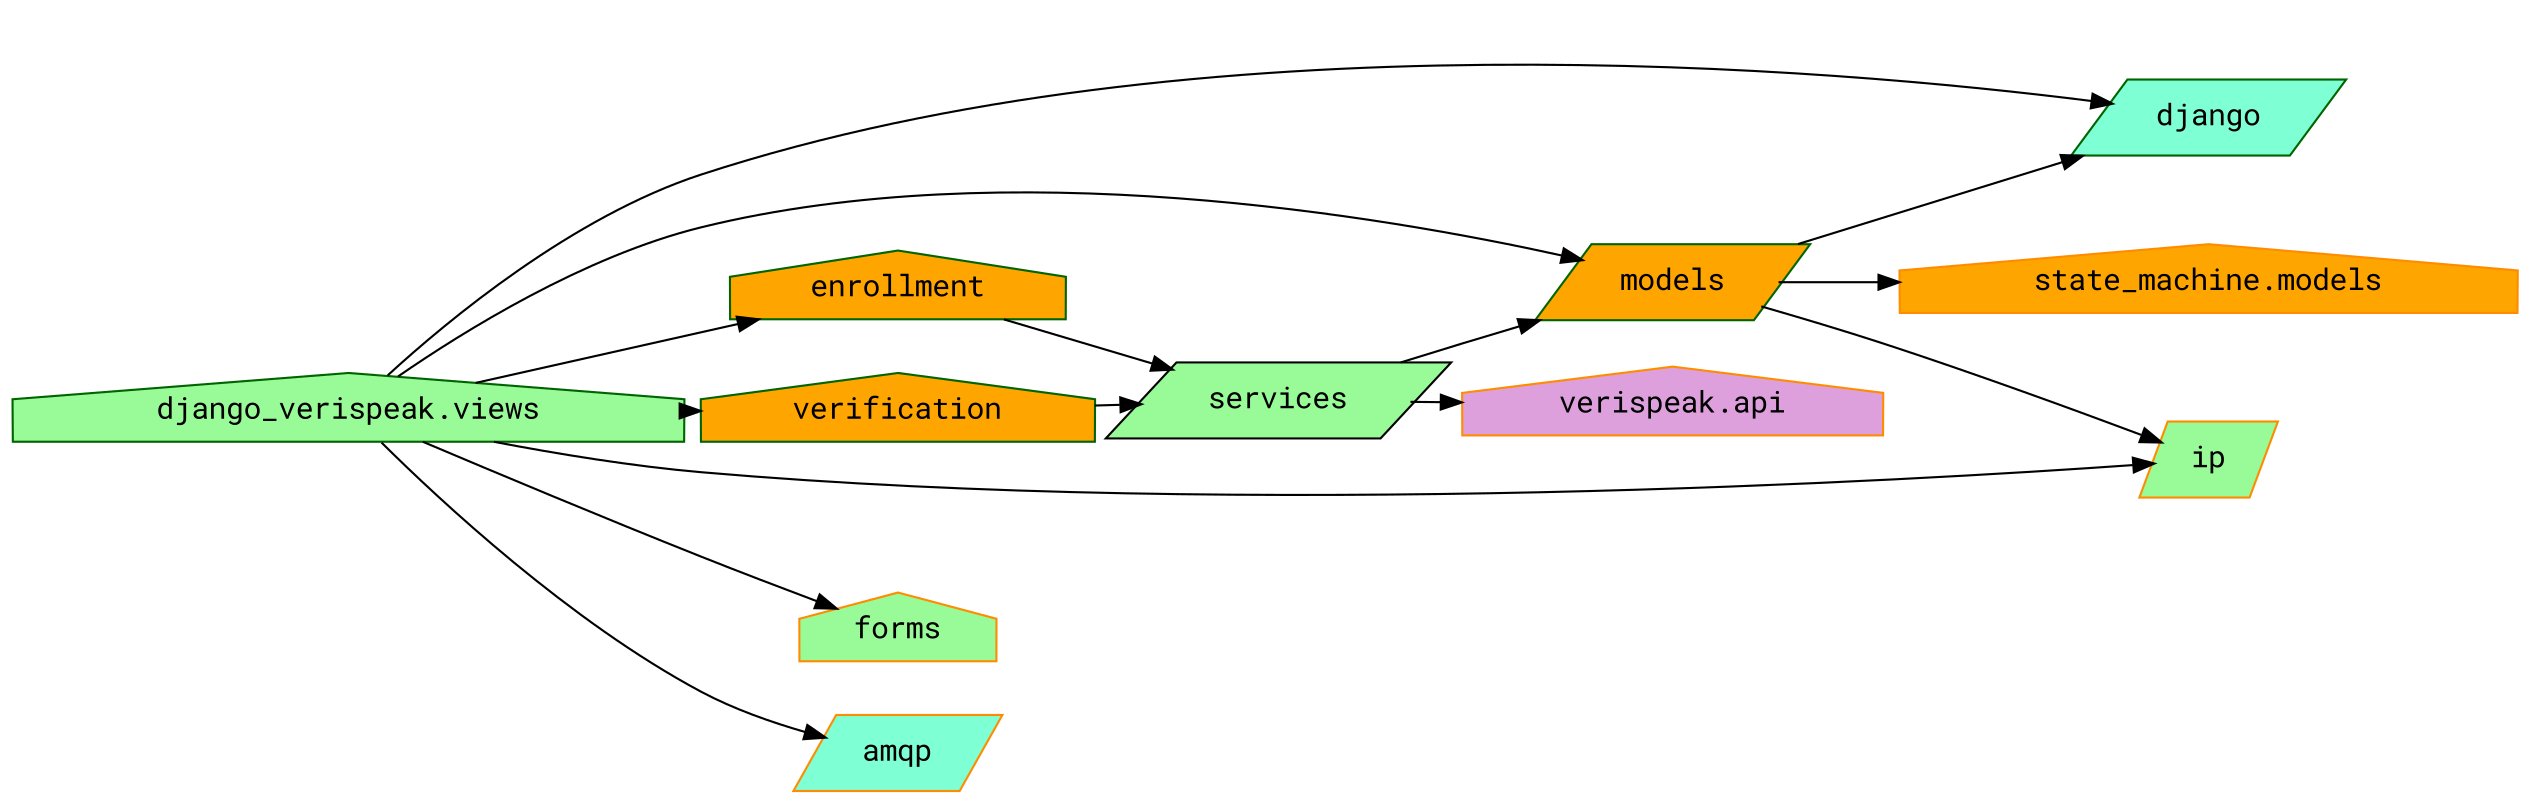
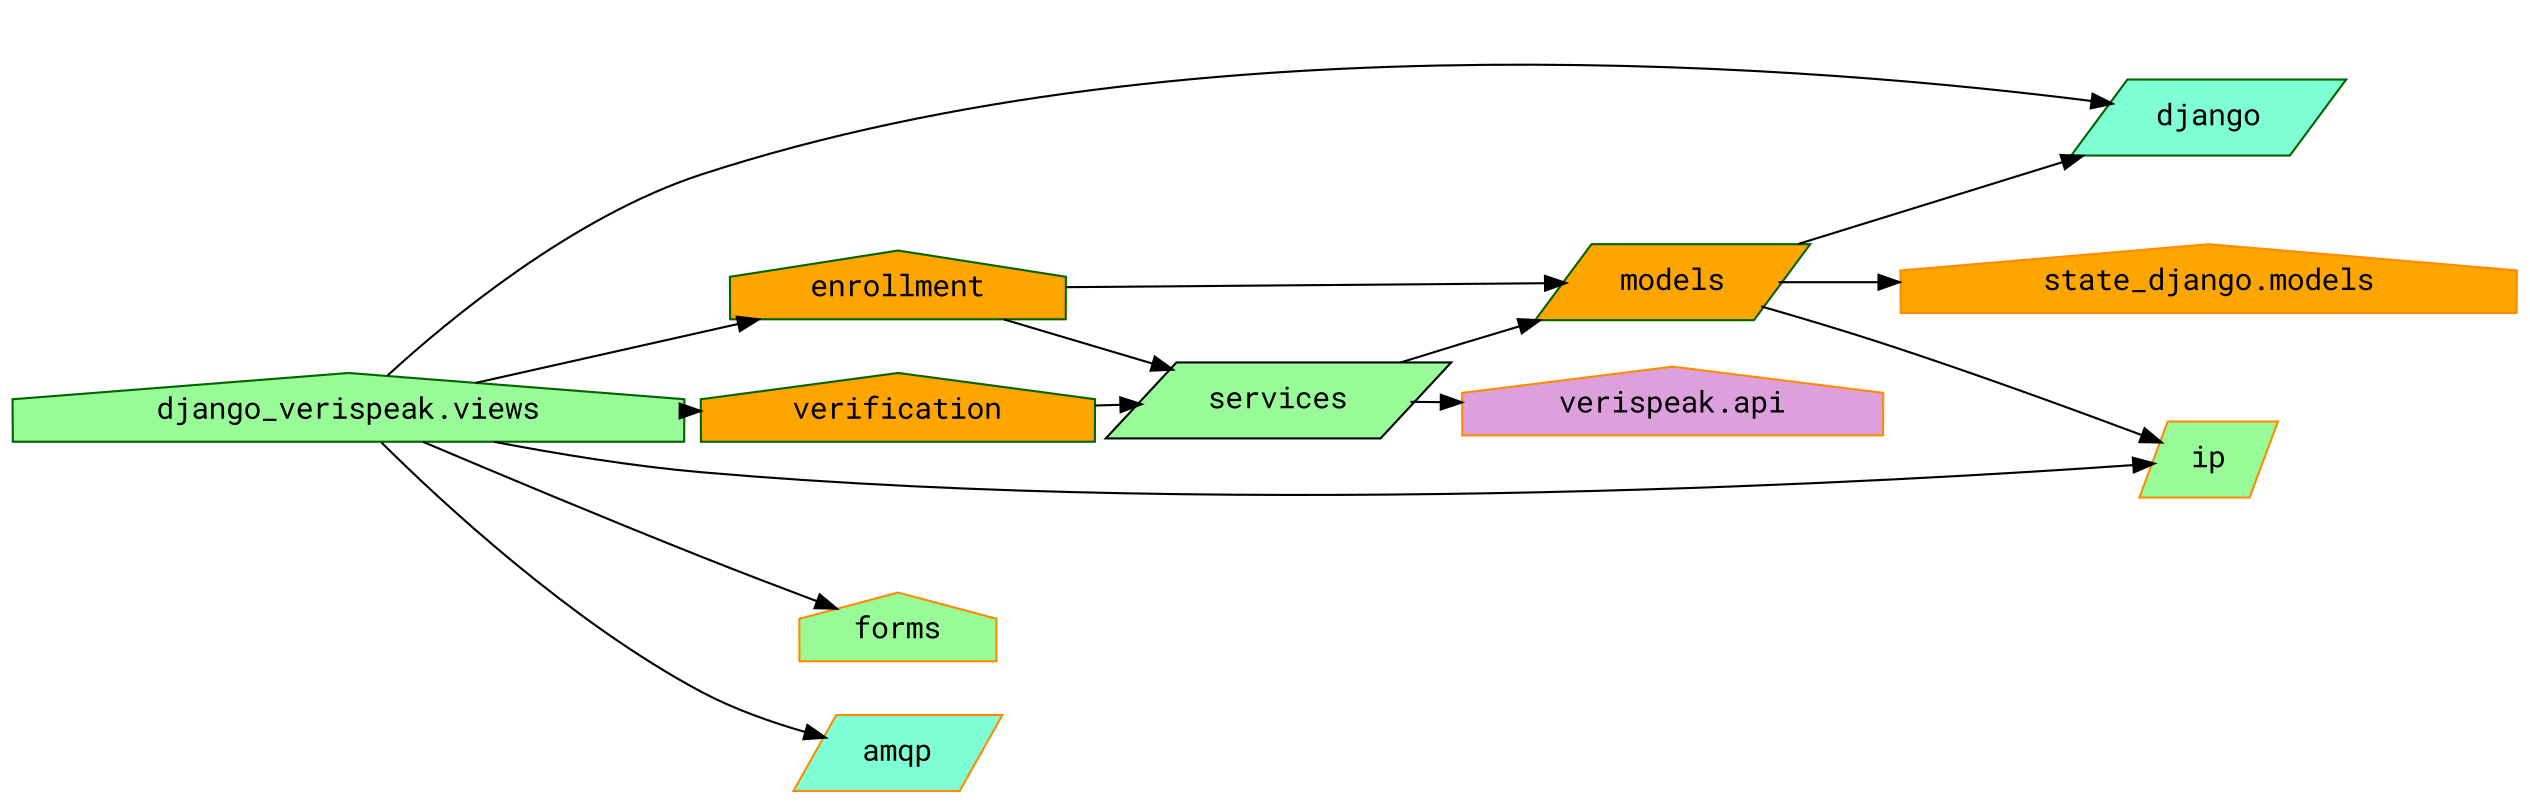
  digraph {
    fontname="Roboto Mono"
    nodesep=.3
    rankdir=LR
    ranksep=.1
    node [color=darkgreen fillcolor=palegreen fontname="Roboto Mono" shape=house style="ordnode,filled"]
    edge [fontname="Roboto Mono"]
    n1 [label="django_verispeak.views"]
    enrollment [fillcolor=orange]
    verification [fillcolor=orange]
    models [fillcolor=orange shape=parallelogram]
    forms [color=darkorange]
    amqp [color=darkorange fillcolor=aquamarine shape=parallelogram]
    n7 [fillcolor=aquamarine label=django shape=parallelogram]
    ip [color=darkorange shape=parallelogram]
    services [color=black shape=parallelogram]
-   n10 [color=darkorange fillcolor=orange label="state_machine.models"]
+   n10 [color=darkorange fillcolor=orange label="state_django.models"]
    n11 [color=darkorange fillcolor=plum label="verispeak.api"]
    n1 -> enrollment
    n1 -> verification
-   n1 -> models
+   enrollment -> models
    n1 -> forms
    n1 -> amqp
    n1 -> n7
    n1 -> ip
    enrollment -> services
    verification -> services
    models -> n7
    models -> ip
    models -> n10
    services -> models
    services -> n11
  }
